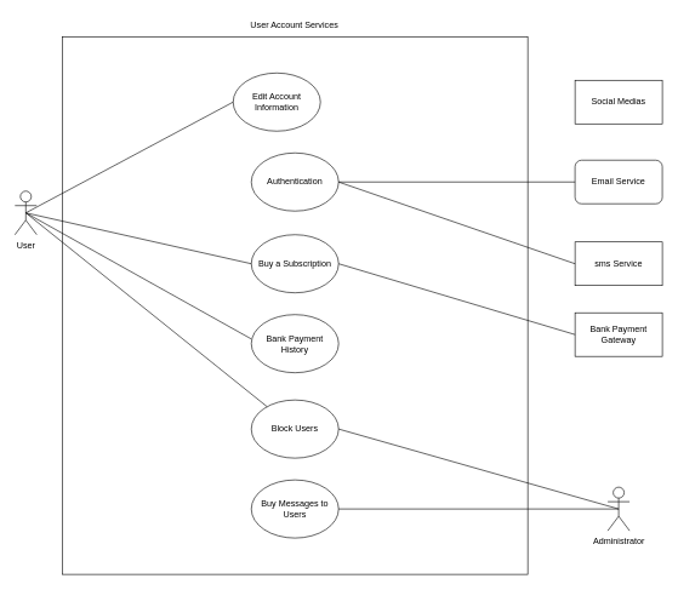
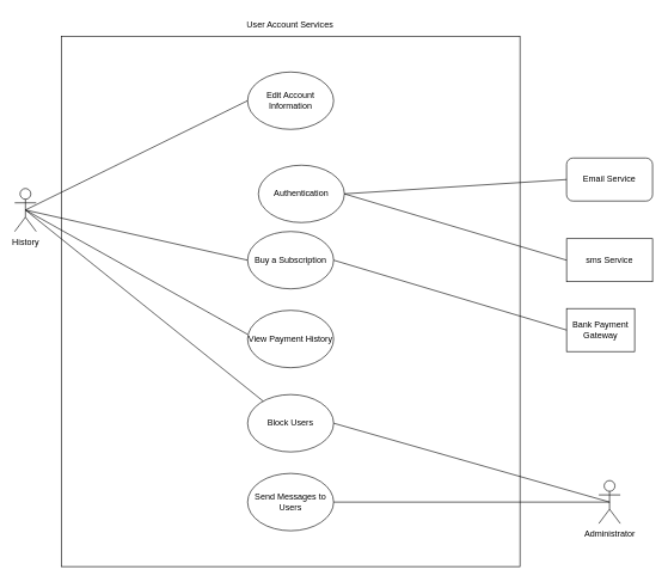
  <mxCell id="0" />
  <mxCell id="1" parent="0" />
  <mxCell id="2" value="" style="rounded=0;whiteSpace=wrap;html=1;" parent="1" vertex="1"><mxGeometry x="85" y="50" width="640" height="740" as="geometry" /></mxCell>
  <mxCell id="3" value="User Account Services" style="text;strokeColor=none;fillColor=none;align=left;verticalAlign=middle;spacingLeft=4;spacingRight=4;overflow=hidden;points=[[0,0.5],[1,0.5]];portConstraint=eastwest;rotatable=0;whiteSpace=wrap;html=1;" parent="1" vertex="1"><mxGeometry x="338" y="20" width="135" height="30" as="geometry" /></mxCell>
- <mxCell id="4" value="User" style="shape=umlActor;verticalLabelPosition=bottom;verticalAlign=top;html=1;outlineConnect=0;" parent="1" vertex="1"><mxGeometry x="20" y="262.5" width="30" height="60" as="geometry" /></mxCell>
+ <mxCell id="4" value="History" style="shape=umlActor;verticalLabelPosition=bottom;verticalAlign=top;html=1;outlineConnect=0;" parent="1" vertex="1"><mxGeometry x="20" y="262.5" width="30" height="60" as="geometry" /></mxCell>
  <mxCell id="5" value="Email Service" style="whiteSpace=wrap;html=1;rounded=1;" parent="1" vertex="1"><mxGeometry x="790" y="220" width="120" height="60" as="geometry" /></mxCell>
  <mxCell id="6" value="sms Service" style="rounded=0;whiteSpace=wrap;html=1;" parent="1" vertex="1"><mxGeometry x="790" y="332.5" width="120" height="60" as="geometry" /></mxCell>
- <mxCell id="7" value="Bank Payment Gateway" style="rounded=0;whiteSpace=wrap;html=1;" parent="1" vertex="1"><mxGeometry x="790" y="430" width="120" height="60" as="geometry" /></mxCell>
- <mxCell id="8" value="Social Medias" style="rounded=0;whiteSpace=wrap;html=1;" parent="1" vertex="1"><mxGeometry x="790" y="110" width="120" height="60" as="geometry" /></mxCell>
- <mxCell id="9" value="Edit Account Information" style="ellipse;whiteSpace=wrap;html=1;" parent="1" vertex="1"><mxGeometry x="320" y="100" width="120" height="80" as="geometry" /></mxCell>
- <mxCell id="10" value="Authentication" style="ellipse;whiteSpace=wrap;html=1;" parent="1" vertex="1"><mxGeometry x="345" y="210" width="120" height="80" as="geometry" /></mxCell>
+ <mxCell id="7" value="Bank Payment Gateway" style="rounded=0;whiteSpace=wrap;html=1;" parent="1" vertex="1"><mxGeometry x="790" y="430" width="95" height="60" as="geometry" /></mxCell>
+ <mxCell id="9" value="Edit Account Information" style="ellipse;whiteSpace=wrap;html=1;" parent="1" vertex="1"><mxGeometry x="345" y="100" width="120" height="80" as="geometry" /></mxCell>
+ <mxCell id="10" value="Authentication" style="ellipse;whiteSpace=wrap;html=1;" parent="1" vertex="1"><mxGeometry x="360" y="230" width="120" height="80" as="geometry" /></mxCell>
  <mxCell id="11" value="Buy a Subscription" style="ellipse;whiteSpace=wrap;html=1;" parent="1" vertex="1"><mxGeometry x="345" y="322.5" width="120" height="80" as="geometry" /></mxCell>
- <mxCell id="12" value="Bank Payment History" style="ellipse;whiteSpace=wrap;html=1;" parent="1" vertex="1"><mxGeometry x="345" y="432.5" width="120" height="80" as="geometry" /></mxCell>
+ <mxCell id="12" value="View Payment History" style="ellipse;whiteSpace=wrap;html=1;" parent="1" vertex="1"><mxGeometry x="345" y="432.5" width="120" height="80" as="geometry" /></mxCell>
  <mxCell id="13" value="Block Users" style="ellipse;whiteSpace=wrap;html=1;" parent="1" vertex="1"><mxGeometry x="345" y="550" width="120" height="80" as="geometry" /></mxCell>
- <mxCell id="14" value="Buy Messages to Users" style="ellipse;whiteSpace=wrap;html=1;" parent="1" vertex="1"><mxGeometry x="345" y="660" width="120" height="80" as="geometry" /></mxCell>
+ <mxCell id="14" value="Send Messages to Users" style="ellipse;whiteSpace=wrap;html=1;" parent="1" vertex="1"><mxGeometry x="345" y="660" width="120" height="80" as="geometry" /></mxCell>
  <mxCell id="15" value="Administrator" style="shape=umlActor;verticalLabelPosition=bottom;verticalAlign=top;html=1;outlineConnect=0;" parent="1" vertex="1"><mxGeometry x="835" y="670" width="30" height="60" as="geometry" /></mxCell>
  <mxCell id="16" value="" style="endArrow=none;html=1;rounded=0;entryX=0;entryY=0.5;entryDx=0;entryDy=0;exitX=1;exitY=0.5;exitDx=0;exitDy=0;" parent="1" source="10" target="5" edge="1"><mxGeometry width="50" height="50" relative="1" as="geometry"><mxPoint x="600" y="300" as="sourcePoint" /><mxPoint x="650" y="250" as="targetPoint" /></mxGeometry></mxCell>
  <mxCell id="17" value="" style="endArrow=none;html=1;rounded=0;entryX=1;entryY=0.5;entryDx=0;entryDy=0;exitX=0;exitY=0.5;exitDx=0;exitDy=0;" parent="1" source="6" target="10" edge="1"><mxGeometry width="50" height="50" relative="1" as="geometry"><mxPoint x="350" y="390" as="sourcePoint" /><mxPoint x="400" y="340" as="targetPoint" /></mxGeometry></mxCell>
  <mxCell id="18" value="" style="endArrow=none;html=1;rounded=0;entryX=0;entryY=0.5;entryDx=0;entryDy=0;exitX=1;exitY=0.5;exitDx=0;exitDy=0;" parent="1" source="11" target="7" edge="1"><mxGeometry width="50" height="50" relative="1" as="geometry"><mxPoint x="350" y="390" as="sourcePoint" /><mxPoint x="400" y="340" as="targetPoint" /></mxGeometry></mxCell>
  <mxCell id="19" value="" style="endArrow=none;html=1;rounded=0;entryX=0.5;entryY=0.5;entryDx=0;entryDy=0;entryPerimeter=0;exitX=1;exitY=0.5;exitDx=0;exitDy=0;" parent="1" source="13" target="15" edge="1"><mxGeometry width="50" height="50" relative="1" as="geometry"><mxPoint x="350" y="390" as="sourcePoint" /><mxPoint x="400" y="340" as="targetPoint" /></mxGeometry></mxCell>
  <mxCell id="20" value="" style="endArrow=none;html=1;rounded=0;entryX=0.5;entryY=0.5;entryDx=0;entryDy=0;entryPerimeter=0;exitX=1;exitY=0.5;exitDx=0;exitDy=0;" parent="1" source="14" target="15" edge="1"><mxGeometry width="50" height="50" relative="1" as="geometry"><mxPoint x="460" y="700" as="sourcePoint" /><mxPoint x="400" y="650" as="targetPoint" /></mxGeometry></mxCell>
  <mxCell id="21" value="" style="endArrow=none;html=1;rounded=0;entryX=0.5;entryY=0.5;entryDx=0;entryDy=0;entryPerimeter=0;exitX=0;exitY=0.419;exitDx=0;exitDy=0;exitPerimeter=0;" parent="1" source="12" target="4" edge="1"><mxGeometry width="50" height="50" relative="1" as="geometry"><mxPoint x="350" y="460" as="sourcePoint" /><mxPoint x="400" y="410" as="targetPoint" /></mxGeometry></mxCell>
  <mxCell id="22" value="" style="endArrow=none;html=1;rounded=0;entryX=0;entryY=0.5;entryDx=0;entryDy=0;exitX=0.5;exitY=0.5;exitDx=0;exitDy=0;exitPerimeter=0;" parent="1" source="4" target="11" edge="1"><mxGeometry width="50" height="50" relative="1" as="geometry"><mxPoint x="350" y="460" as="sourcePoint" /><mxPoint x="400" y="410" as="targetPoint" /></mxGeometry></mxCell>
  <mxCell id="23" value="" style="endArrow=none;html=1;rounded=0;exitX=0.5;exitY=0.5;exitDx=0;exitDy=0;exitPerimeter=0;" parent="1" source="4" target="13" edge="1"><mxGeometry width="50" height="50" relative="1" as="geometry"><mxPoint x="350" y="460" as="sourcePoint" /><mxPoint x="400" y="410" as="targetPoint" /></mxGeometry></mxCell>
  <mxCell id="24" value="" style="endArrow=none;html=1;rounded=0;exitX=0.5;exitY=0.5;exitDx=0;exitDy=0;exitPerimeter=0;entryX=0;entryY=0.5;entryDx=0;entryDy=0;" parent="1" source="4" target="9" edge="1"><mxGeometry width="50" height="50" relative="1" as="geometry"><mxPoint x="350" y="460" as="sourcePoint" /><mxPoint x="400" y="410" as="targetPoint" /></mxGeometry></mxCell>
